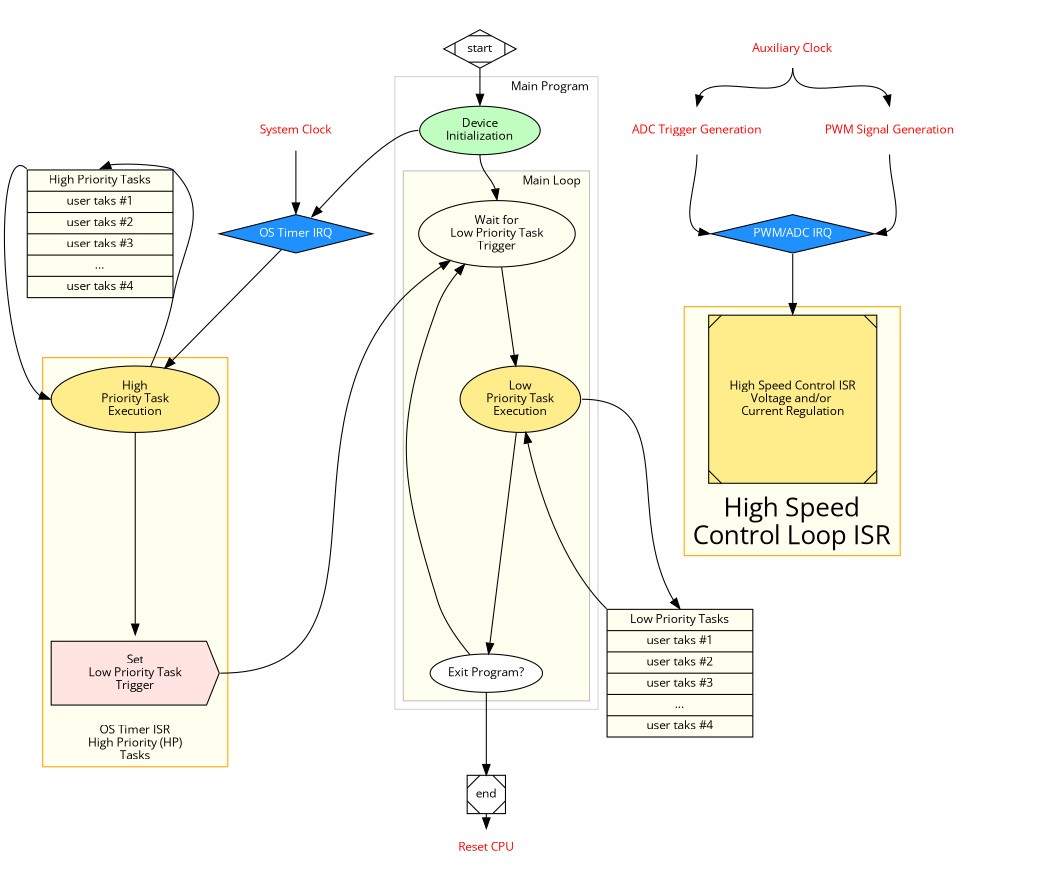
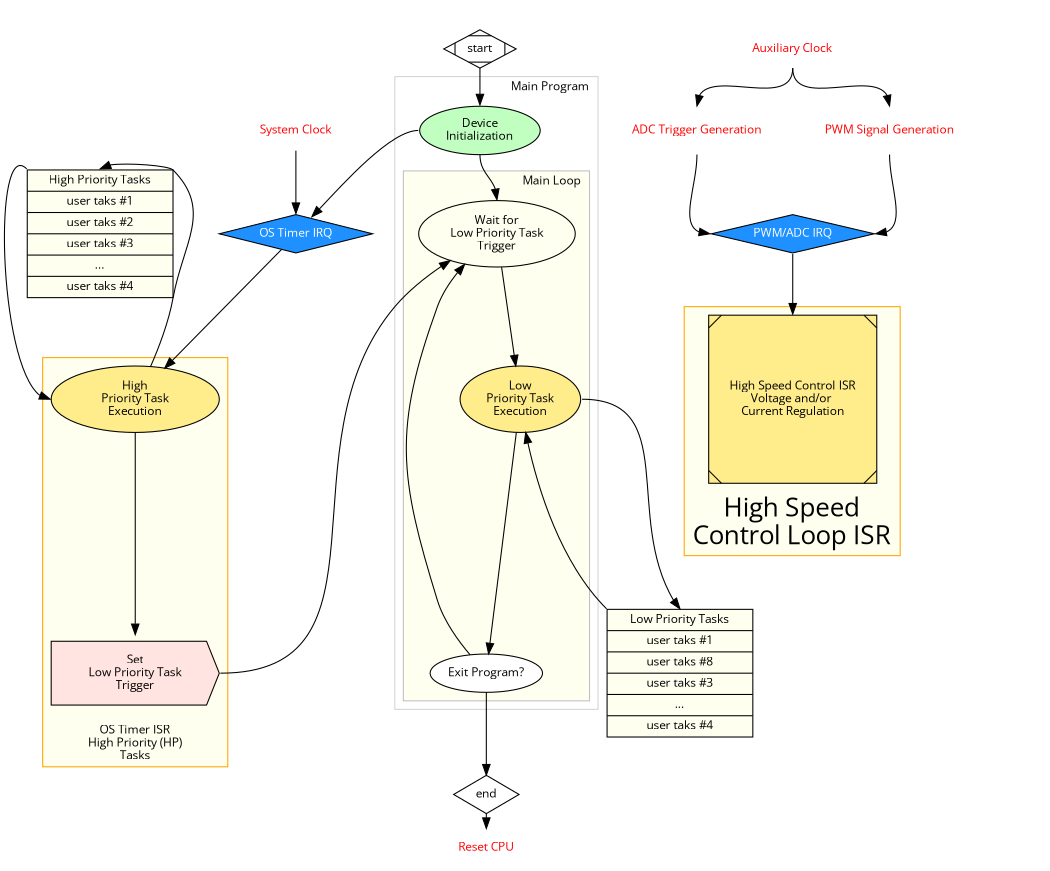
  digraph {
    clusterrank=local
    constraint=true
    fontname="Open Sans"
    fontsize=11
    nodesep=0.6
    ranksep=0.2
    splines=true
    node [fontname="Open Sans" fontsize=11 style=filled]
    edge [fontname="Open Sans" fontsize=11]
    n1 [fillcolor=ivory label="Wait for\nLow Priority Task\nTrigger" weight=2]
    n2 [fillcolor=lightgoldenrod1 label="Low\nPriority Task\nExecution"]
    n3 [fillcolor=white label="Exit Program?"]
    n4 [fillcolor=darkseagreen1 label="Device\nInitialization"]
    n5 [fillcolor=lightgoldenrod1 label="High\nPriority Task\nExecution" width=2.2]
    n6 [fillcolor=mistyrose height=1 label="Set\nLow Priority Task\nTrigger" shape=cds width=2.2]
    n7 [fillcolor=white fontcolor=red height=0.6 label="PWM Signal Generation" shape=none]
    n8 [fillcolor=dodgerblue fontcolor=white label="PWM/ADC IRQ" shape=diamond]
    n9 [fillcolor=white fontcolor=red height=0.6 label="ADC Trigger Generation" shape=none]
    n10 [fillcolor=white fontcolor=red label="Auxiliary Clock" shape=none]
    n11 [fillcolor=lightgoldenrod1 height=1.3 label="High Speed Control ISR\nVoltage and/or \nCurrent Regulation" shape=Msquare width=2.2]
-   n12 [fillcolor=ivory height=1 label="{ Low Priority Tasks | <lpt0> user taks #1 | <lpt1> user taks #2 | <lpt2> user taks #3 | <lpt3> ... | <lpt4> user taks #4 }" shape=record width=1.9]
-   end [shape=Msquare style=""]
+   n12 [fillcolor=ivory height=1 label="{ Low Priority Tasks | <lpt0> user taks #1 | <lpt1> user taks #8 | <lpt2> user taks #3 | <lpt3> ... | <lpt4> user taks #4 }" shape=record width=1.9]
+   end [shape=diamond style=""]
    n14 [fillcolor=dodgerblue fontcolor=white label="OS Timer IRQ" shape=diamond]
    n15 [fillcolor=ivory height=1 label="{ High Priority Tasks | <hpt0> user taks #1 | <hpt1> user taks #2 | <hpt2> user taks #3 | <hpt3> ... | <hpt4> user taks #4 }" shape=record width=1.9]
    n16 [fontcolor=red label="Reset CPU" shape=none style=""]
    start [shape=Mdiamond style=""]
    n18 [fontcolor=red label="System Clock" shape=none style=""]
    blank [style=invis]
    subgraph cluster_1 {
      color=lightgrey
      label="Main Program"
      labeljust=r
      rankdir=LR
      style=none
      n4
      subgraph cluster_2 {
        bgcolor=white
        color=grey
        fillcolor=ivory
        label="Main Loop"
        labeljust=r
        rankdir=LR
        style=filled
        n1
        n2
        n3
      }
    }
    subgraph cluster_3 {
      color=orange
      fillcolor=ivory
      label="OS Timer ISR\nHigh Priority (HP)\nTasks"
      labelloc=b
      style=filled
      n5
      n6
    }
    subgraph cluster_4 {
      color=none
      fontsize=24
      label="     "
      labelloc=b
      style=none
      subgraph cluster_5 {
        color=none
        fontsize=24
        label="     "
        labelloc=b
        rank=same
        style=none
        n7
        n8
        n9
        n10
      }
      subgraph cluster_6 {
        color=orange
        fillcolor=ivory
        fontsize=24
        label="High Speed\nControl Loop ISR"
        labelloc=b
        style=filled
        n11
      }
    }
    n1 -> n2
    n2 -> n3
    n2 -> n12 [headport=n tailport=e]
    n3 -> n1
    n3 -> end
    n4 -> n1 [headport=n tailport=s]
    n4 -> n14 [headport=ne tailport=w]
    n5 -> n6
    n5 -> n15 [headport=n]
    n6 -> n1 [tailport=e]
    n7 -> n8 [headport=e tailport=s]
    n8 -> n11 [headport=n tailport=s]
    n9 -> n8 [headport=w tailport=s]
    n10 -> n7 [headport=n tailport=s]
    n10 -> n9 [headport=n tailport=s]
    n12 -> n2 [tailport=nw]
    end -> n16
    n14 -> n5
    n15 -> n5 [headport=w tailport=nw]
    start -> n4 [headport=n tailport=s]
    n18 -> n14 [headport=n tailport=s]
  }
